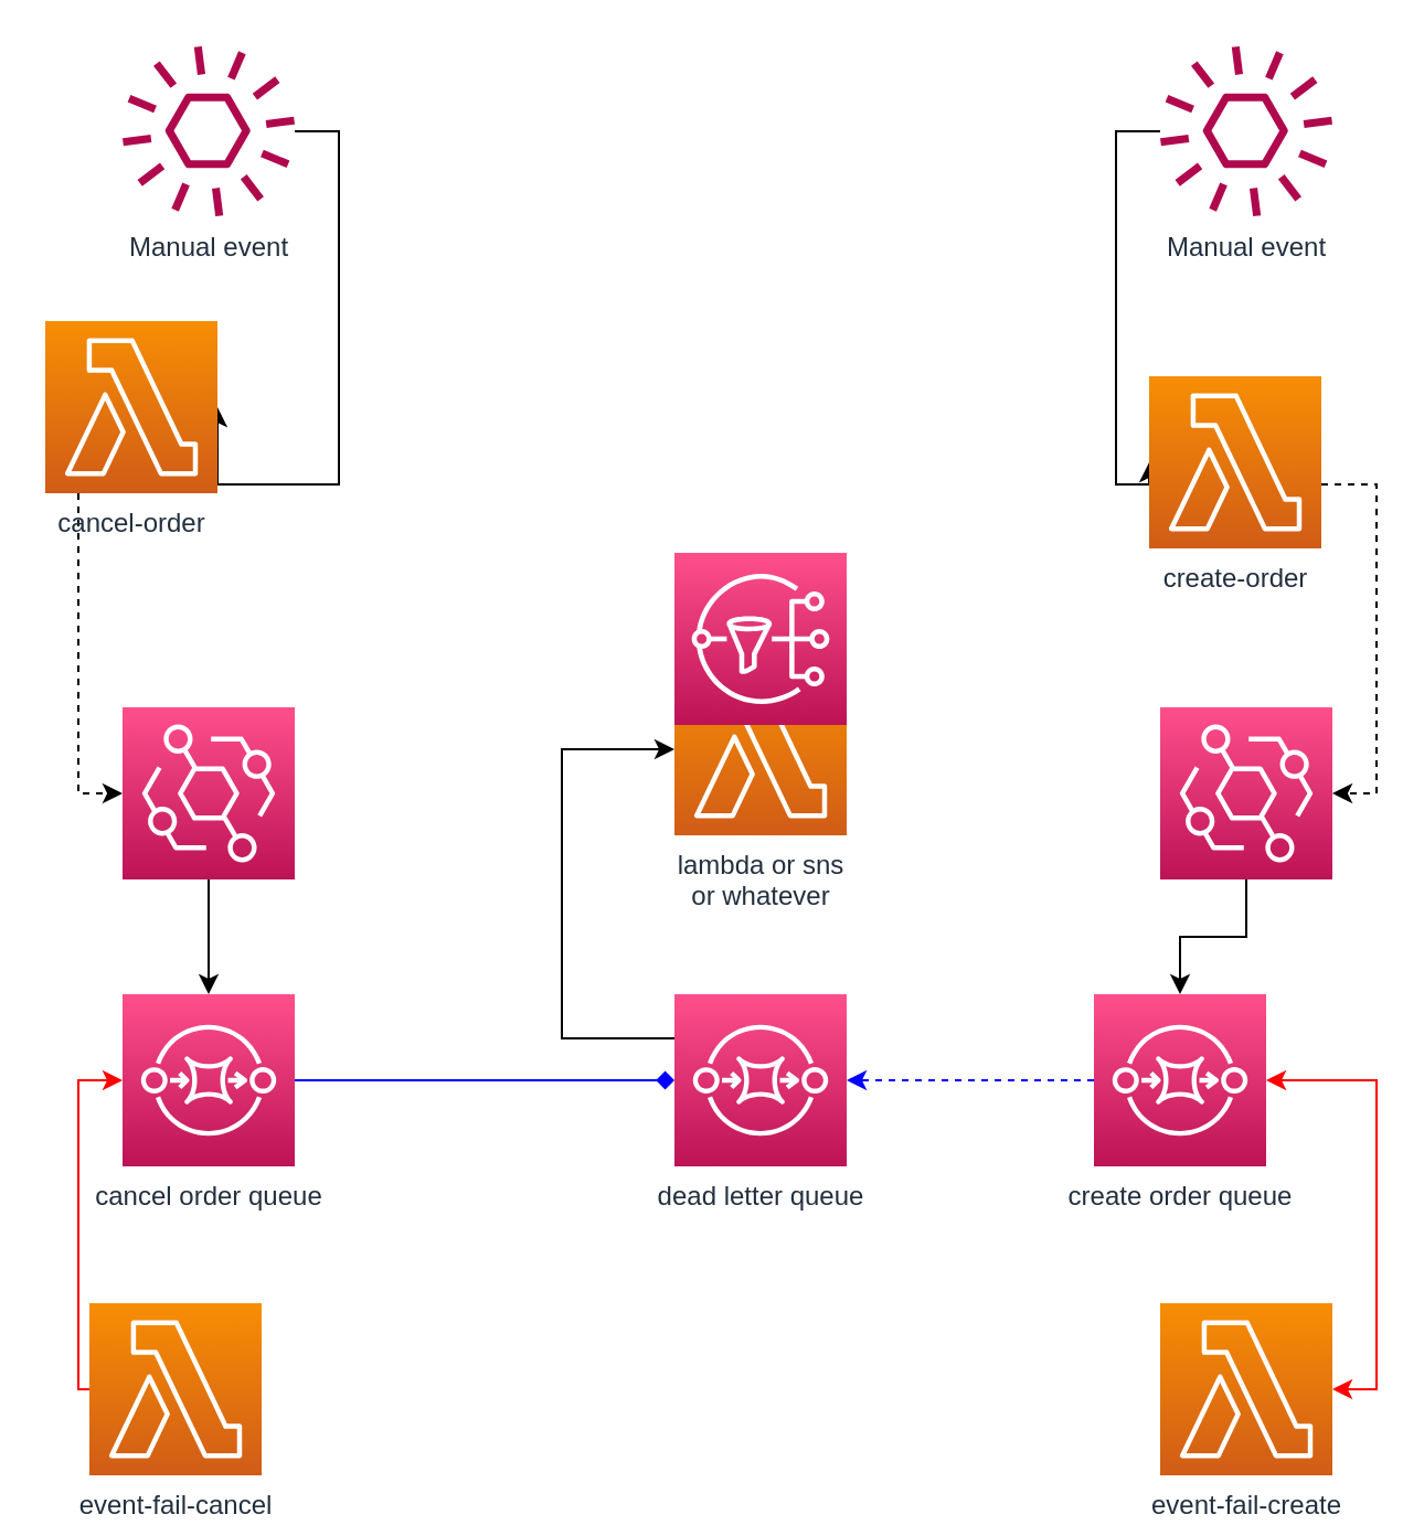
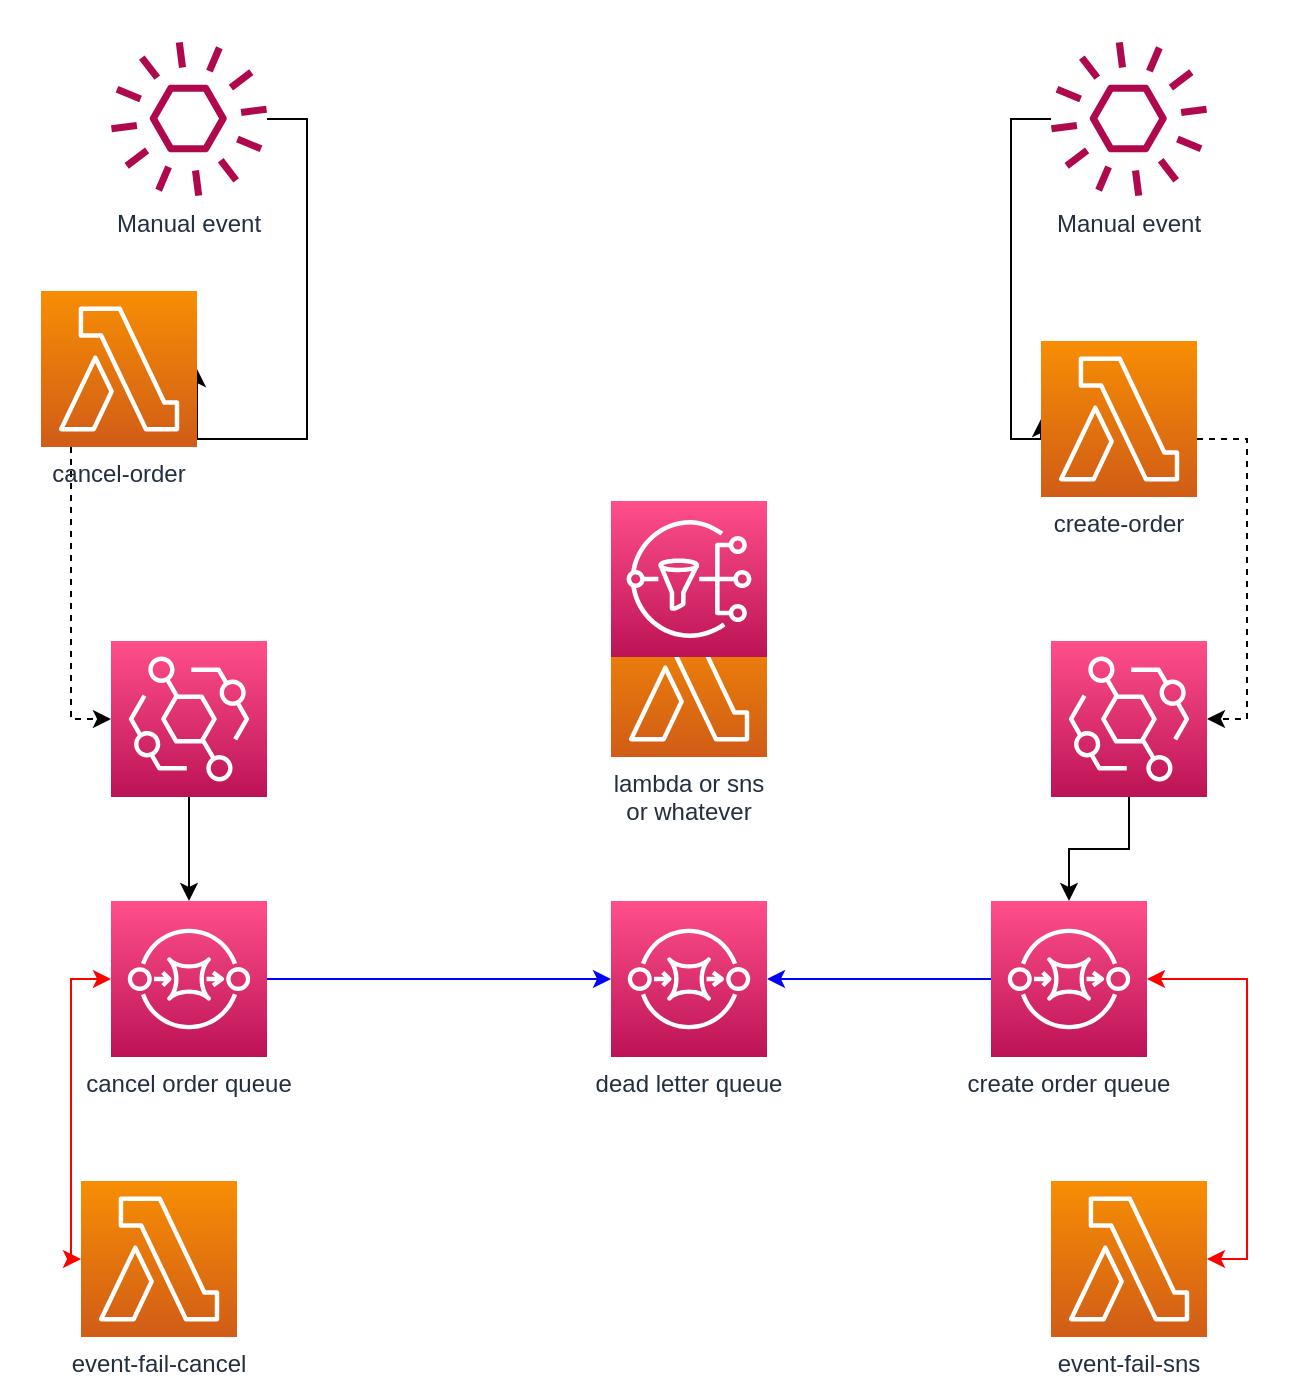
  <mxCell id="0" />
  <mxCell id="1" parent="0" />
  <mxCell id="2" style="edgeStyle=orthogonalEdgeStyle;rounded=0;orthogonalLoop=1;jettySize=auto;html=1;entryX=1;entryY=0.5;entryDx=0;entryDy=0;entryPerimeter=0;" parent="1" source="3" target="5" edge="1"><mxGeometry relative="1" as="geometry"><Array as="points"><mxPoint x="153" y="59" /><mxPoint x="153" y="219" /></Array></mxGeometry></mxCell>
  <mxCell id="3" value="Manual event" style="sketch=0;outlineConnect=0;fontColor=#232F3E;gradientColor=none;fillColor=#B0084D;strokeColor=none;dashed=0;verticalLabelPosition=bottom;verticalAlign=top;align=center;html=1;fontSize=12;fontStyle=0;aspect=fixed;pointerEvents=1;shape=mxgraph.aws4.event;" parent="1" vertex="1"><mxGeometry x="55" y="20" width="78" height="78" as="geometry" /></mxCell>
  <mxCell id="4" style="edgeStyle=orthogonalEdgeStyle;rounded=0;orthogonalLoop=1;jettySize=auto;html=1;entryX=0;entryY=0.5;entryDx=0;entryDy=0;entryPerimeter=0;dashed=1;" parent="1" source="5" target="7" edge="1"><mxGeometry relative="1" as="geometry"><Array as="points"><mxPoint x="35" y="219" /><mxPoint x="35" y="359" /></Array></mxGeometry></mxCell>
  <mxCell id="5" value="cancel-order" style="sketch=0;points=[[0,0,0],[0.25,0,0],[0.5,0,0],[0.75,0,0],[1,0,0],[0,1,0],[0.25,1,0],[0.5,1,0],[0.75,1,0],[1,1,0],[0,0.25,0],[0,0.5,0],[0,0.75,0],[1,0.25,0],[1,0.5,0],[1,0.75,0]];outlineConnect=0;fontColor=#232F3E;gradientColor=#F78E04;gradientDirection=north;fillColor=#D05C17;strokeColor=#ffffff;dashed=0;verticalLabelPosition=bottom;verticalAlign=top;align=center;html=1;fontSize=12;fontStyle=0;aspect=fixed;shape=mxgraph.aws4.resourceIcon;resIcon=mxgraph.aws4.lambda;" parent="1" vertex="1"><mxGeometry x="20" y="145" width="78" height="78" as="geometry" /></mxCell>
  <mxCell id="6" style="edgeStyle=orthogonalEdgeStyle;rounded=0;orthogonalLoop=1;jettySize=auto;html=1;" parent="1" source="7" target="10" edge="1"><mxGeometry relative="1" as="geometry" /></mxCell>
  <mxCell id="7" value="" style="sketch=0;points=[[0,0,0],[0.25,0,0],[0.5,0,0],[0.75,0,0],[1,0,0],[0,1,0],[0.25,1,0],[0.5,1,0],[0.75,1,0],[1,1,0],[0,0.25,0],[0,0.5,0],[0,0.75,0],[1,0.25,0],[1,0.5,0],[1,0.75,0]];outlineConnect=0;fontColor=#232F3E;gradientColor=#FF4F8B;gradientDirection=north;fillColor=#BC1356;strokeColor=#ffffff;dashed=0;verticalLabelPosition=bottom;verticalAlign=top;align=center;html=1;fontSize=12;fontStyle=0;aspect=fixed;shape=mxgraph.aws4.resourceIcon;resIcon=mxgraph.aws4.eventbridge;" parent="1" vertex="1"><mxGeometry x="55" y="320" width="78" height="78" as="geometry" /></mxCell>
- <mxCell id="8" style="edgeStyle=orthogonalEdgeStyle;rounded=0;orthogonalLoop=1;jettySize=auto;html=1;entryX=0;entryY=0.5;entryDx=0;entryDy=0;entryPerimeter=0;strokeColor=#0000FF;endArrow=diamond;" parent="1" source="10" target="12" edge="1"><mxGeometry relative="1" as="geometry" /></mxCell>
- <mxCell id="9" style="edgeStyle=orthogonalEdgeStyle;rounded=0;orthogonalLoop=1;jettySize=auto;html=1;entryX=0;entryY=0.5;entryDx=0;entryDy=0;entryPerimeter=0;strokeColor=#FF0000;startArrow=classic;startFill=1;endArrow=none;" parent="1" source="10" target="23" edge="1"><mxGeometry relative="1" as="geometry"><Array as="points"><mxPoint x="35" y="489" /><mxPoint x="35" y="629" /></Array></mxGeometry></mxCell>
+ <mxCell id="8" style="edgeStyle=orthogonalEdgeStyle;rounded=0;orthogonalLoop=1;jettySize=auto;html=1;entryX=0;entryY=0.5;entryDx=0;entryDy=0;entryPerimeter=0;strokeColor=#0000FF;" parent="1" source="10" target="12" edge="1"><mxGeometry relative="1" as="geometry" /></mxCell>
+ <mxCell id="9" style="edgeStyle=orthogonalEdgeStyle;rounded=0;orthogonalLoop=1;jettySize=auto;html=1;entryX=0;entryY=0.5;entryDx=0;entryDy=0;entryPerimeter=0;strokeColor=#FF0000;startArrow=classic;startFill=1;" parent="1" source="10" target="23" edge="1"><mxGeometry relative="1" as="geometry"><Array as="points"><mxPoint x="35" y="489" /><mxPoint x="35" y="629" /></Array></mxGeometry></mxCell>
  <mxCell id="10" value="cancel order queue" style="sketch=0;points=[[0,0,0],[0.25,0,0],[0.5,0,0],[0.75,0,0],[1,0,0],[0,1,0],[0.25,1,0],[0.5,1,0],[0.75,1,0],[1,1,0],[0,0.25,0],[0,0.5,0],[0,0.75,0],[1,0.25,0],[1,0.5,0],[1,0.75,0]];outlineConnect=0;fontColor=#232F3E;gradientColor=#FF4F8B;gradientDirection=north;fillColor=#BC1356;strokeColor=#ffffff;dashed=0;verticalLabelPosition=bottom;verticalAlign=top;align=center;html=1;fontSize=12;fontStyle=0;aspect=fixed;shape=mxgraph.aws4.resourceIcon;resIcon=mxgraph.aws4.sqs;" parent="1" vertex="1"><mxGeometry x="55" y="450" width="78" height="78" as="geometry" /></mxCell>
- <mxCell id="11" style="edgeStyle=orthogonalEdgeStyle;rounded=0;orthogonalLoop=1;jettySize=auto;html=1;entryX=0;entryY=0.5;entryDx=0;entryDy=0;entryPerimeter=0;" parent="1" source="12" target="13" edge="1"><mxGeometry relative="1" as="geometry"><Array as="points"><mxPoint x="254" y="470" /><mxPoint x="254" y="339" /></Array></mxGeometry></mxCell>
  <mxCell id="12" value="dead letter queue" style="sketch=0;points=[[0,0,0],[0.25,0,0],[0.5,0,0],[0.75,0,0],[1,0,0],[0,1,0],[0.25,1,0],[0.5,1,0],[0.75,1,0],[1,1,0],[0,0.25,0],[0,0.5,0],[0,0.75,0],[1,0.25,0],[1,0.5,0],[1,0.75,0]];outlineConnect=0;fontColor=#232F3E;gradientColor=#FF4F8B;gradientDirection=north;fillColor=#BC1356;strokeColor=#ffffff;dashed=0;verticalLabelPosition=bottom;verticalAlign=top;align=center;html=1;fontSize=12;fontStyle=0;aspect=fixed;shape=mxgraph.aws4.resourceIcon;resIcon=mxgraph.aws4.sqs;" parent="1" vertex="1"><mxGeometry x="305" y="450" width="78" height="78" as="geometry" /></mxCell>
  <mxCell id="13" value="lambda or sns&lt;br&gt;or whatever" style="sketch=0;points=[[0,0,0],[0.25,0,0],[0.5,0,0],[0.75,0,0],[1,0,0],[0,1,0],[0.25,1,0],[0.5,1,0],[0.75,1,0],[1,1,0],[0,0.25,0],[0,0.5,0],[0,0.75,0],[1,0.25,0],[1,0.5,0],[1,0.75,0]];outlineConnect=0;fontColor=#232F3E;gradientColor=#F78E04;gradientDirection=north;fillColor=#D05C17;strokeColor=#ffffff;dashed=0;verticalLabelPosition=bottom;verticalAlign=top;align=center;html=1;fontSize=12;fontStyle=0;aspect=fixed;shape=mxgraph.aws4.resourceIcon;resIcon=mxgraph.aws4.lambda;" parent="1" vertex="1"><mxGeometry x="305" y="300" width="78" height="78" as="geometry" /></mxCell>
  <mxCell id="14" style="edgeStyle=orthogonalEdgeStyle;rounded=0;orthogonalLoop=1;jettySize=auto;html=1;entryX=0;entryY=0.5;entryDx=0;entryDy=0;entryPerimeter=0;" parent="1" source="15" target="17" edge="1"><mxGeometry relative="1" as="geometry"><Array as="points"><mxPoint x="505" y="59" /><mxPoint x="505" y="219" /></Array></mxGeometry></mxCell>
  <mxCell id="15" value="Manual event" style="sketch=0;outlineConnect=0;fontColor=#232F3E;gradientColor=none;fillColor=#B0084D;strokeColor=none;dashed=0;verticalLabelPosition=bottom;verticalAlign=top;align=center;html=1;fontSize=12;fontStyle=0;aspect=fixed;pointerEvents=1;shape=mxgraph.aws4.event;" parent="1" vertex="1"><mxGeometry x="525" y="20" width="78" height="78" as="geometry" /></mxCell>
  <mxCell id="16" style="edgeStyle=orthogonalEdgeStyle;rounded=0;orthogonalLoop=1;jettySize=auto;html=1;entryX=1;entryY=0.5;entryDx=0;entryDy=0;entryPerimeter=0;dashed=1;" parent="1" source="17" target="19" edge="1"><mxGeometry relative="1" as="geometry"><Array as="points"><mxPoint x="623" y="219" /><mxPoint x="623" y="359" /></Array></mxGeometry></mxCell>
  <mxCell id="17" value="create-order" style="sketch=0;points=[[0,0,0],[0.25,0,0],[0.5,0,0],[0.75,0,0],[1,0,0],[0,1,0],[0.25,1,0],[0.5,1,0],[0.75,1,0],[1,1,0],[0,0.25,0],[0,0.5,0],[0,0.75,0],[1,0.25,0],[1,0.5,0],[1,0.75,0]];outlineConnect=0;fontColor=#232F3E;gradientColor=#F78E04;gradientDirection=north;fillColor=#D05C17;strokeColor=#ffffff;dashed=0;verticalLabelPosition=bottom;verticalAlign=top;align=center;html=1;fontSize=12;fontStyle=0;aspect=fixed;shape=mxgraph.aws4.resourceIcon;resIcon=mxgraph.aws4.lambda;" parent="1" vertex="1"><mxGeometry x="520" y="170" width="78" height="78" as="geometry" /></mxCell>
  <mxCell id="18" style="edgeStyle=orthogonalEdgeStyle;rounded=0;orthogonalLoop=1;jettySize=auto;html=1;entryX=0.5;entryY=0;entryDx=0;entryDy=0;entryPerimeter=0;" parent="1" source="19" target="22" edge="1"><mxGeometry relative="1" as="geometry" /></mxCell>
  <mxCell id="19" value="" style="sketch=0;points=[[0,0,0],[0.25,0,0],[0.5,0,0],[0.75,0,0],[1,0,0],[0,1,0],[0.25,1,0],[0.5,1,0],[0.75,1,0],[1,1,0],[0,0.25,0],[0,0.5,0],[0,0.75,0],[1,0.25,0],[1,0.5,0],[1,0.75,0]];outlineConnect=0;fontColor=#232F3E;gradientColor=#FF4F8B;gradientDirection=north;fillColor=#BC1356;strokeColor=#ffffff;dashed=0;verticalLabelPosition=bottom;verticalAlign=top;align=center;html=1;fontSize=12;fontStyle=0;aspect=fixed;shape=mxgraph.aws4.resourceIcon;resIcon=mxgraph.aws4.eventbridge;" parent="1" vertex="1"><mxGeometry x="525" y="320" width="78" height="78" as="geometry" /></mxCell>
- <mxCell id="20" style="edgeStyle=orthogonalEdgeStyle;rounded=0;orthogonalLoop=1;jettySize=auto;html=1;strokeColor=#0000FF;dashed=1;" parent="1" source="22" target="12" edge="1"><mxGeometry relative="1" as="geometry"><mxPoint x="467" y="489" as="targetPoint" /></mxGeometry></mxCell>
+ <mxCell id="20" style="edgeStyle=orthogonalEdgeStyle;rounded=0;orthogonalLoop=1;jettySize=auto;html=1;strokeColor=#0000FF;" parent="1" source="22" target="12" edge="1"><mxGeometry relative="1" as="geometry"><mxPoint x="467" y="489" as="targetPoint" /></mxGeometry></mxCell>
  <mxCell id="21" style="edgeStyle=orthogonalEdgeStyle;rounded=0;orthogonalLoop=1;jettySize=auto;html=1;entryX=1;entryY=0.5;entryDx=0;entryDy=0;entryPerimeter=0;strokeColor=#FF0000;startArrow=classic;startFill=1;" parent="1" source="22" target="24" edge="1"><mxGeometry relative="1" as="geometry"><Array as="points"><mxPoint x="623" y="489" /><mxPoint x="623" y="629" /></Array></mxGeometry></mxCell>
  <mxCell id="22" value="create order queue" style="sketch=0;points=[[0,0,0],[0.25,0,0],[0.5,0,0],[0.75,0,0],[1,0,0],[0,1,0],[0.25,1,0],[0.5,1,0],[0.75,1,0],[1,1,0],[0,0.25,0],[0,0.5,0],[0,0.75,0],[1,0.25,0],[1,0.5,0],[1,0.75,0]];outlineConnect=0;fontColor=#232F3E;gradientColor=#FF4F8B;gradientDirection=north;fillColor=#BC1356;strokeColor=#ffffff;dashed=0;verticalLabelPosition=bottom;verticalAlign=top;align=center;html=1;fontSize=12;fontStyle=0;aspect=fixed;shape=mxgraph.aws4.resourceIcon;resIcon=mxgraph.aws4.sqs;" parent="1" vertex="1"><mxGeometry x="495" y="450" width="78" height="78" as="geometry" /></mxCell>
  <mxCell id="23" value="event-fail-cancel" style="sketch=0;points=[[0,0,0],[0.25,0,0],[0.5,0,0],[0.75,0,0],[1,0,0],[0,1,0],[0.25,1,0],[0.5,1,0],[0.75,1,0],[1,1,0],[0,0.25,0],[0,0.5,0],[0,0.75,0],[1,0.25,0],[1,0.5,0],[1,0.75,0]];outlineConnect=0;fontColor=#232F3E;gradientColor=#F78E04;gradientDirection=north;fillColor=#D05C17;strokeColor=#ffffff;dashed=0;verticalLabelPosition=bottom;verticalAlign=top;align=center;html=1;fontSize=12;fontStyle=0;aspect=fixed;shape=mxgraph.aws4.resourceIcon;resIcon=mxgraph.aws4.lambda;" parent="1" vertex="1"><mxGeometry x="40" y="590" width="78" height="78" as="geometry" /></mxCell>
- <mxCell id="24" value="event-fail-create" style="sketch=0;points=[[0,0,0],[0.25,0,0],[0.5,0,0],[0.75,0,0],[1,0,0],[0,1,0],[0.25,1,0],[0.5,1,0],[0.75,1,0],[1,1,0],[0,0.25,0],[0,0.5,0],[0,0.75,0],[1,0.25,0],[1,0.5,0],[1,0.75,0]];outlineConnect=0;fontColor=#232F3E;gradientColor=#F78E04;gradientDirection=north;fillColor=#D05C17;strokeColor=#ffffff;dashed=0;verticalLabelPosition=bottom;verticalAlign=top;align=center;html=1;fontSize=12;fontStyle=0;aspect=fixed;shape=mxgraph.aws4.resourceIcon;resIcon=mxgraph.aws4.lambda;" parent="1" vertex="1"><mxGeometry x="525" y="590" width="78" height="78" as="geometry" /></mxCell>
+ <mxCell id="24" value="event-fail-sns" style="sketch=0;points=[[0,0,0],[0.25,0,0],[0.5,0,0],[0.75,0,0],[1,0,0],[0,1,0],[0.25,1,0],[0.5,1,0],[0.75,1,0],[1,1,0],[0,0.25,0],[0,0.5,0],[0,0.75,0],[1,0.25,0],[1,0.5,0],[1,0.75,0]];outlineConnect=0;fontColor=#232F3E;gradientColor=#F78E04;gradientDirection=north;fillColor=#D05C17;strokeColor=#ffffff;dashed=0;verticalLabelPosition=bottom;verticalAlign=top;align=center;html=1;fontSize=12;fontStyle=0;aspect=fixed;shape=mxgraph.aws4.resourceIcon;resIcon=mxgraph.aws4.lambda;" parent="1" vertex="1"><mxGeometry x="525" y="590" width="78" height="78" as="geometry" /></mxCell>
  <mxCell id="25" value="" style="sketch=0;points=[[0,0,0],[0.25,0,0],[0.5,0,0],[0.75,0,0],[1,0,0],[0,1,0],[0.25,1,0],[0.5,1,0],[0.75,1,0],[1,1,0],[0,0.25,0],[0,0.5,0],[0,0.75,0],[1,0.25,0],[1,0.5,0],[1,0.75,0]];outlineConnect=0;fontColor=#232F3E;gradientColor=#FF4F8B;gradientDirection=north;fillColor=#BC1356;strokeColor=#ffffff;dashed=0;verticalLabelPosition=bottom;verticalAlign=top;align=center;html=1;fontSize=12;fontStyle=0;aspect=fixed;shape=mxgraph.aws4.resourceIcon;resIcon=mxgraph.aws4.sns;" parent="1" vertex="1"><mxGeometry x="305" y="250" width="78" height="78" as="geometry" /></mxCell>
